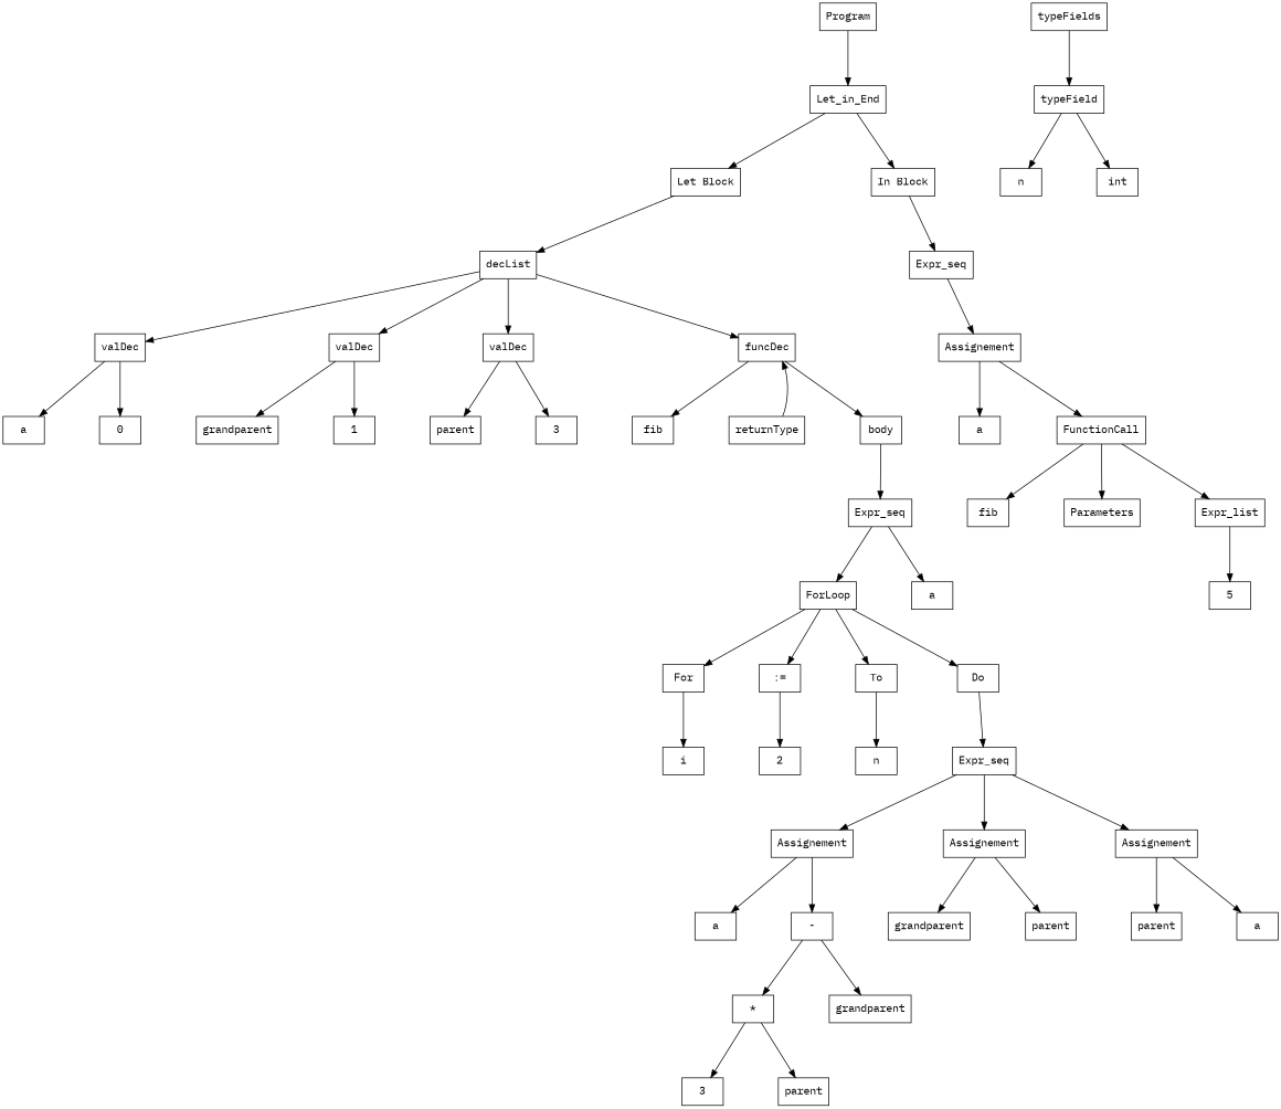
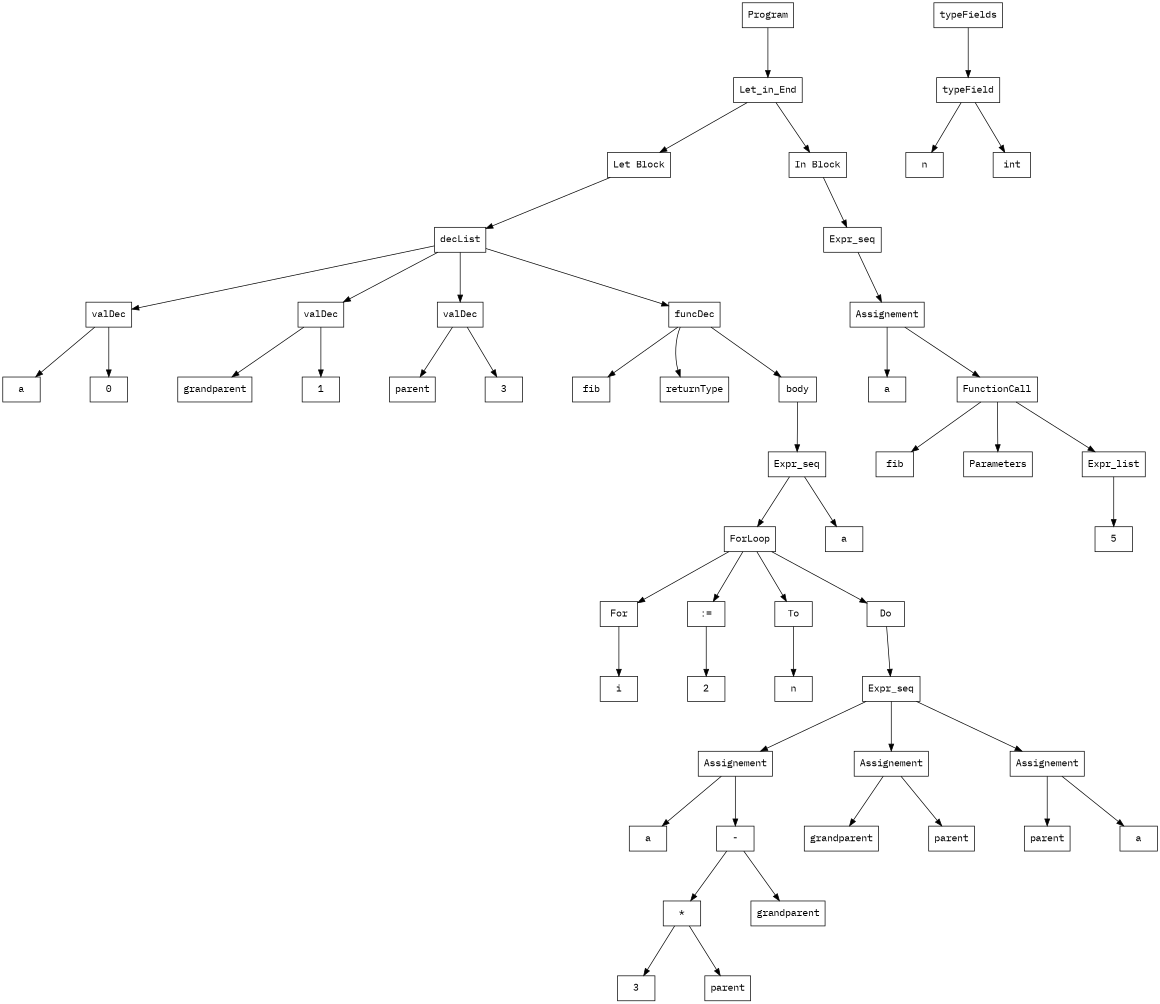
  digraph {
    fontname="IBM Plex Mono"
    nodesep=1
    ranksep=1
    node [fontname="IBM Plex Mono" shape=box]
    edge [fontname="IBM Plex Mono"]
    n1 [label="Let Block"]
    n2 [label=decList]
    n3 [label=valDec]
    n4 [label=valDec]
    n5 [label=valDec]
    n6 [label=funcDec]
    n7 [label=a]
    n8 [label=0]
    n9 [label=grandparent]
    n10 [label=1]
    n11 [label=parent]
    n12 [label=3]
    n13 [label=fib]
    n14 [label=returnType]
    n15 [label=body]
    n16 [label=Expr_seq]
    n17 [label=typeFields]
    n18 [label=typeField]
    n19 [label=n]
    n20 [label=int]
    n21 [label=ForLoop]
    n22 [label=a]
    n23 [label=For]
    n24 [label=":="]
    n25 [label=To]
    n26 [label=Do]
    n27 [label=i]
    n28 [label=2]
    n29 [label=n]
    n30 [label=Expr_seq]
    n31 [label=Assignement]
    n32 [label=Assignement]
    n33 [label=Assignement]
    n34 [label=a]
    n35 [label="-"]
    n36 [label=grandparent]
    n37 [label=parent]
    n38 [label=parent]
    n39 [label=a]
    n40 [label="*"]
    n41 [label=grandparent]
    n42 [label=3]
    n43 [label=parent]
    n44 [label=Let_in_End]
    n45 [label="In Block"]
    n46 [label=Expr_seq]
    n47 [label=Assignement]
    n48 [label=a]
    n49 [label=FunctionCall]
    n50 [label=fib]
    n51 [label=Parameters]
    n52 [label=Expr_list]
    n53 [label=5]
    n54 [label=Program]
    n1 -> n2
    n2 -> n3
    n2 -> n4
    n2 -> n5
    n2 -> n6
    n3 -> n7
    n3 -> n8
    n4 -> n9
    n4 -> n10
    n5 -> n11
    n5 -> n12
    n6 -> n13
-   n14 -> n6
+   n6 -> n14
    n6 -> n15
    n15 -> n16
    n16 -> n21
    n16 -> n22
    n17 -> n18
    n18 -> n19
    n18 -> n20
    n21 -> n23
    n21 -> n24
    n21 -> n25
    n21 -> n26
    n23 -> n27
    n24 -> n28
    n25 -> n29
    n26 -> n30
    n30 -> n31
    n30 -> n32
    n30 -> n33
    n31 -> n34
    n31 -> n35
    n32 -> n36
    n32 -> n37
    n33 -> n38
    n33 -> n39
    n35 -> n40
    n35 -> n41
    n40 -> n42
    n40 -> n43
    n44 -> n1
    n44 -> n45
    n45 -> n46
    n46 -> n47
    n47 -> n48
    n47 -> n49
    n49 -> n50
    n49 -> n51
    n49 -> n52
    n52 -> n53
    n54 -> n44
  }
